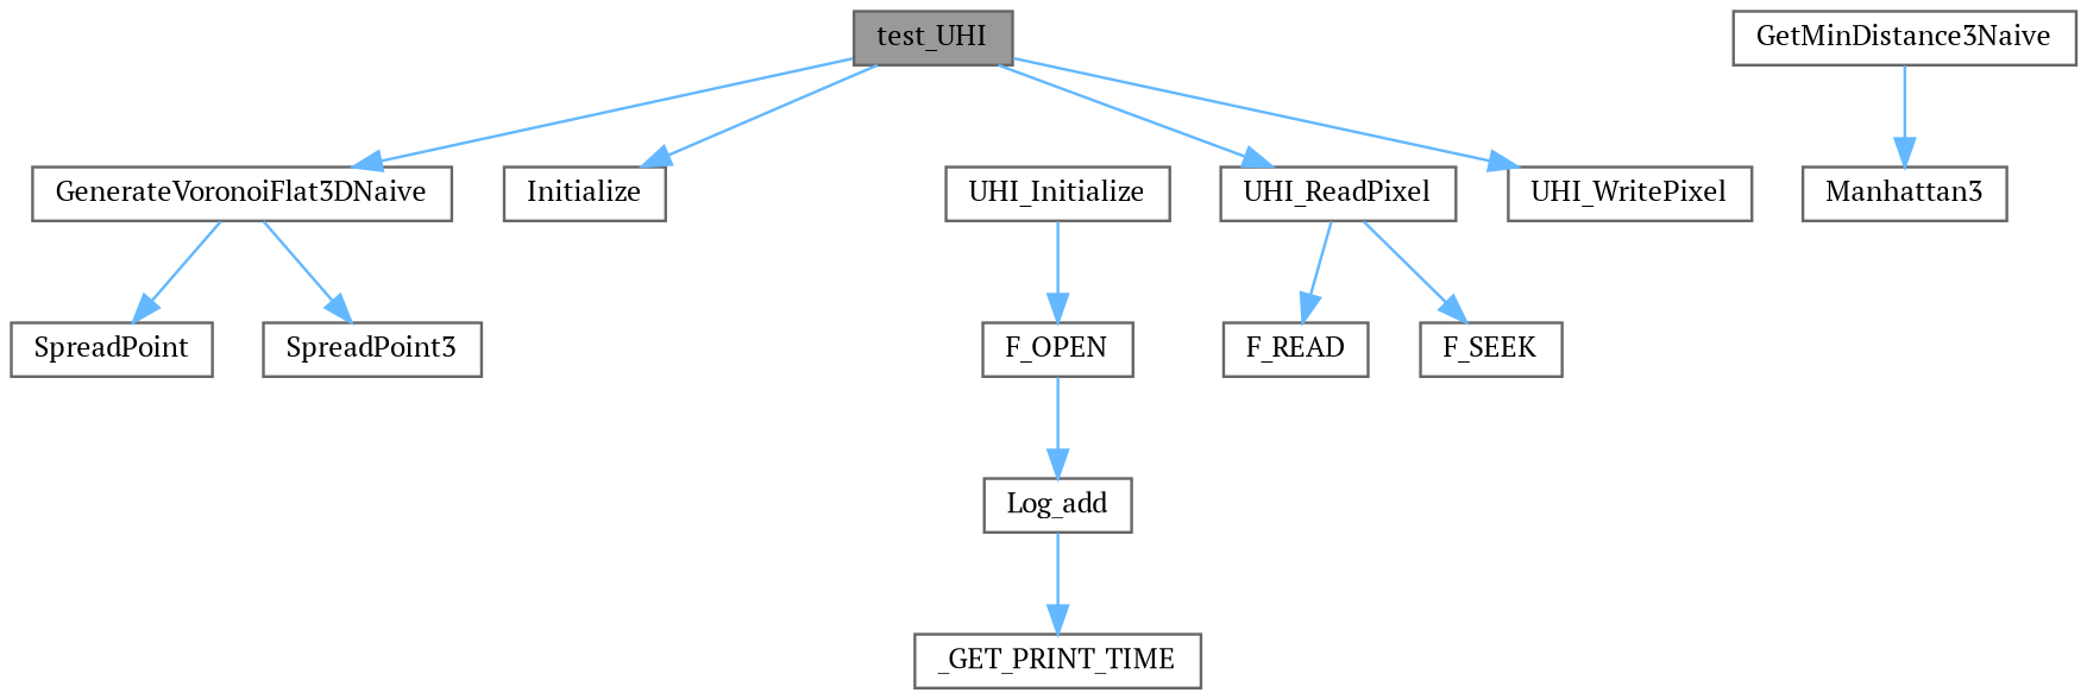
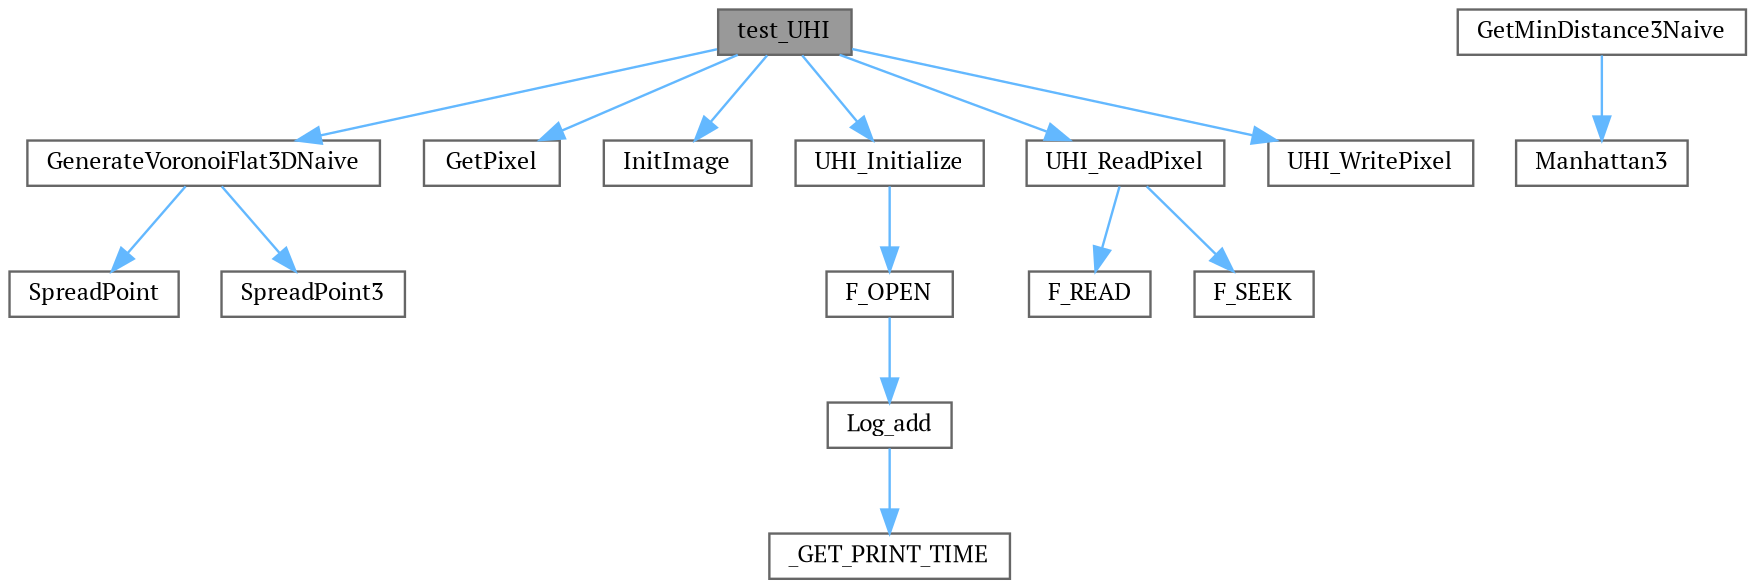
  digraph {
    fontname="PT Serif"
    rankdir=TB
    node [color=grey40 fillcolor=white fontname="PT Serif" fontsize=10 shape=box style=filled]
    edge [color=steelblue1 fontname="PT Serif" fontsize=10 labelfontname=Helvetica labelfontsize=10 style=solid]
    n1 [color=gray40 fillcolor=grey60 fontcolor=black height=0.2 label=test_UHI width=0.4]
    n2 [height=0.2 label=GenerateVoronoiFlat3DNaive width=0.4]
-   n3 [height=0.2 label=Initialize width=0.4]
+   n3 [height=0.2 label=GetPixel width=0.4]
+   n4 [height=0.2 label=InitImage width=0.4]
    n5 [height=0.2 label=UHI_Initialize width=0.4]
    n6 [height=0.2 label=UHI_ReadPixel width=0.4]
    n7 [height=0.2 label=UHI_WritePixel width=0.4]
    n8 [height=0.2 label=SpreadPoint width=0.4]
    n9 [height=0.2 label=SpreadPoint3 width=0.4]
    n10 [height=0.2 label=F_OPEN width=0.4]
    n11 [height=0.2 label=F_READ width=0.4]
    n12 [height=0.2 label=F_SEEK width=0.4]
    n13 [height=0.2 label=GetMinDistance3Naive width=0.4]
    n14 [height=0.2 label=Manhattan3 width=0.4]
    n15 [height=0.2 label=Log_add width=0.4]
    n16 [height=0.2 label=_GET_PRINT_TIME width=0.4]
    n1 -> n2
    n1 -> n3
+   n1 -> n4
+   n1 -> n5
    n1 -> n6
    n1 -> n7
    n2 -> n8
    n2 -> n9
    n5 -> n10
    n6 -> n11
    n6 -> n12
    n10 -> n15
    n13 -> n14
    n15 -> n16
  }
